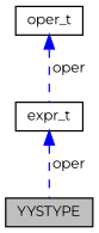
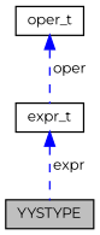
  digraph {
    fontname=Montserrat
    node [color=black fillcolor=white fontname=Montserrat fontsize=10 shape=record style=filled]
    edge [color=blue dir=back fontname=Montserrat fontsize=10 labelfontname=Helvetica labelfontsize=10 style=dashed]
    n1 [fillcolor=grey75 fontcolor=black height=0.2 label=YYSTYPE width=0.4]
    n2 [height=0.2 label=oper_t width=0.4]
    n3 [height=0.2 label=expr_t width=0.4]
    n2 -> n3 [label=" oper"]
-   n3 -> n1 [label=" oper"]
+   n3 -> n1 [label=" expr"]
  }
